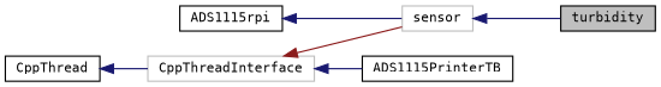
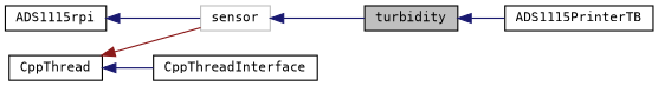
  digraph {
    fontname="DejaVu Sans Mono"
    rankdir=LR
    node [color=black fillcolor=white fontname="DejaVu Sans Mono" fontsize=10 shape=record style=filled]
    edge [color=midnightblue dir=back fontname="DejaVu Sans Mono" fontsize=10 labelfontname=Helvetica labelfontsize=10 style=solid]
    n1 [fillcolor=grey75 fontcolor=black height=0.2 label=turbidity width=0.4]
    n2 [height=0.2 label=ADS1115PrinterTB width=0.4]
    n3 [color=grey75 height=0.2 label=sensor width=0.4]
    n4 [height=0.2 label=ADS1115rpi width=0.4]
-   n5 [color=grey75 height=0.2 label=CppThreadInterface width=0.4]
+   n5 [height=0.2 label=CppThreadInterface width=0.4]
    n6 [height=0.2 label=CppThread width=0.4]
-   n5 -> n2
+   n1 -> n2
    n3 -> n1
    n4 -> n3
-   n5 -> n3 [color=firebrick4]
+   n6 -> n3 [color=firebrick4]
    n6 -> n5
  }
